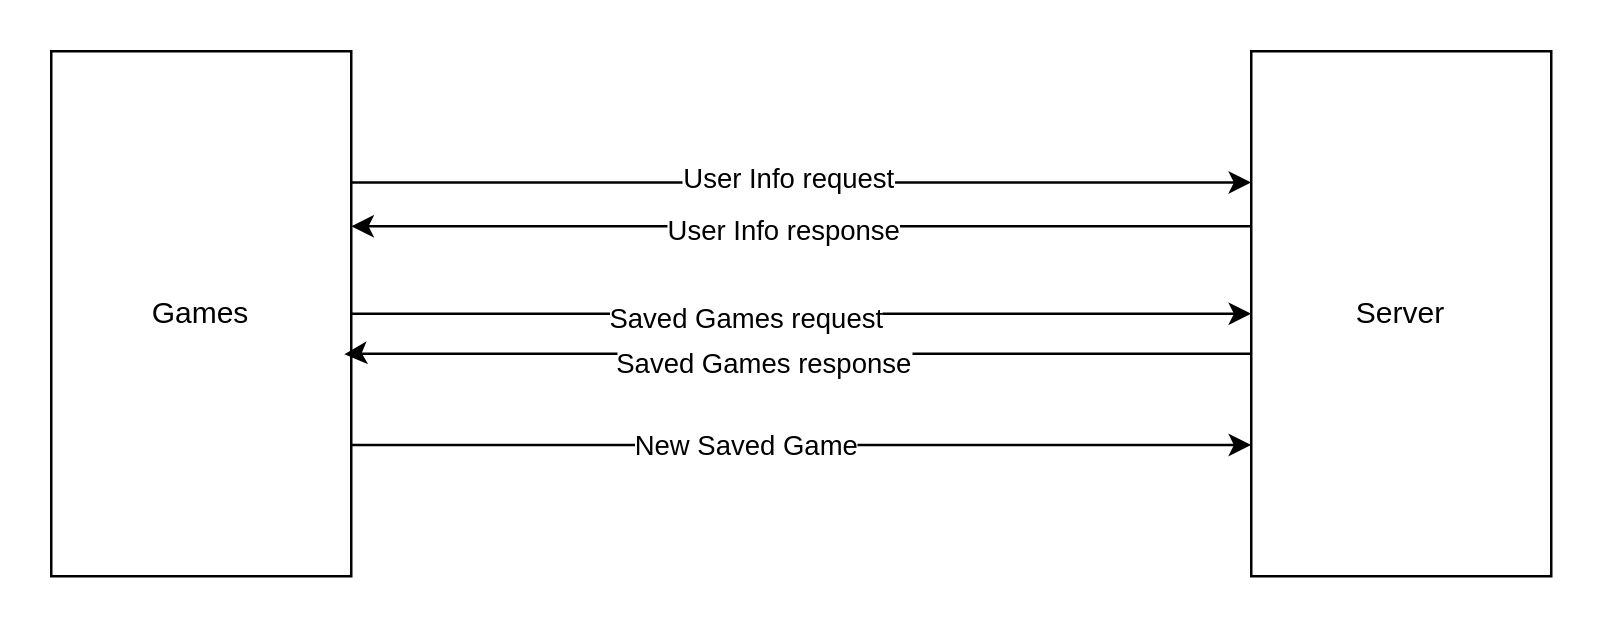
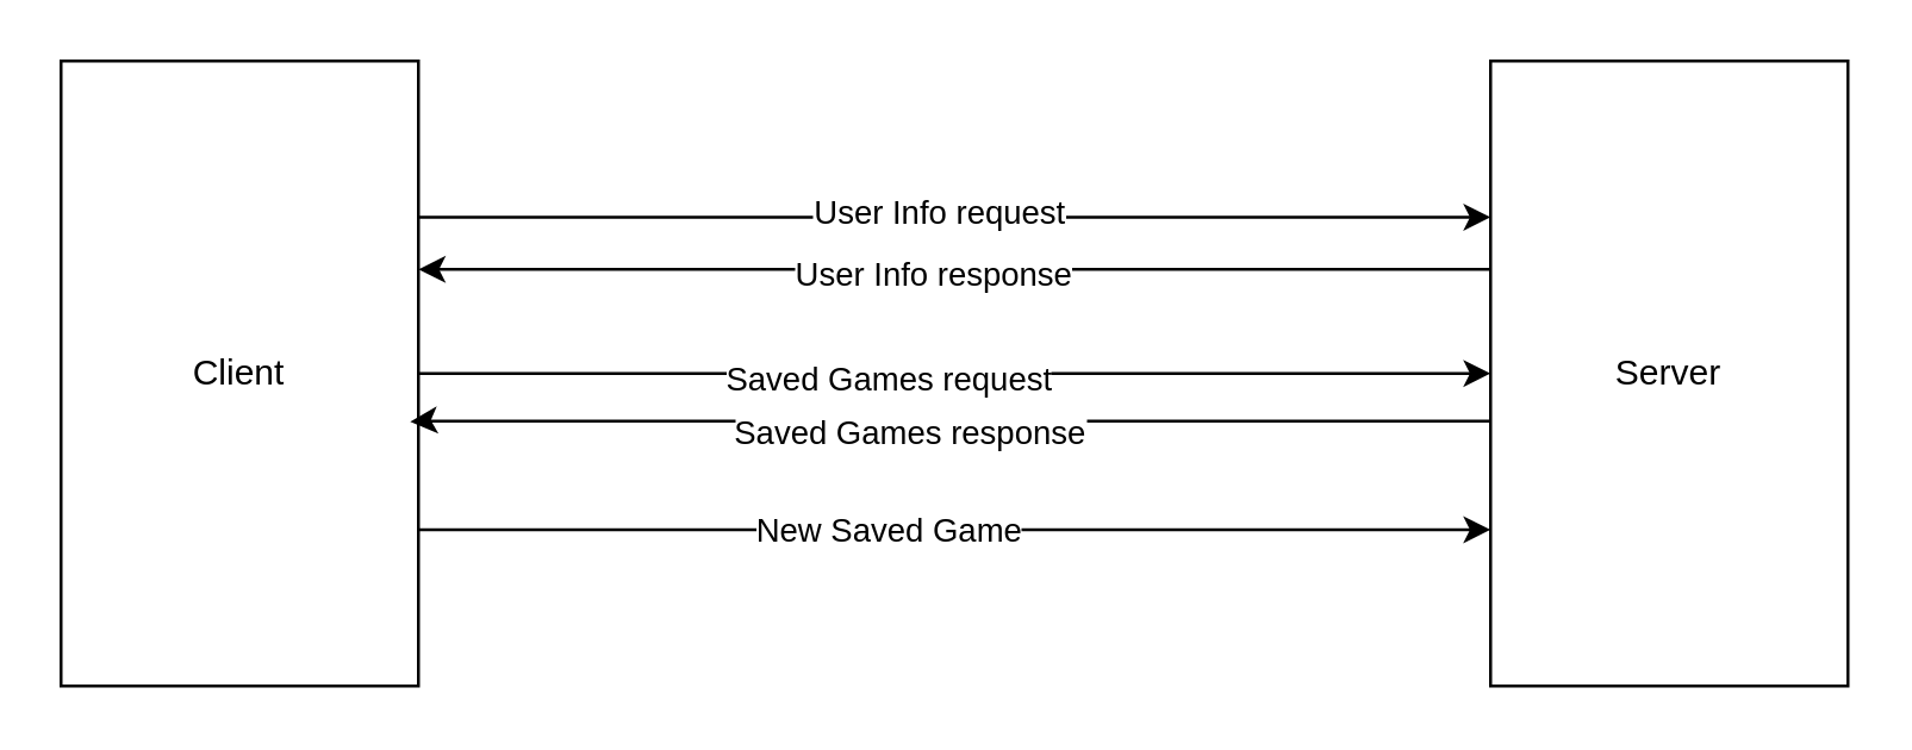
  <mxCell id="0" />
  <mxCell id="1" parent="0" />
  <mxCell id="2" style="edgeStyle=orthogonalEdgeStyle;rounded=0;orthogonalLoop=1;jettySize=auto;html=1;entryX=0;entryY=0.75;entryDx=0;entryDy=0;startArrow=none;startFill=0;endArrow=classic;endFill=1;" edge="1" parent="1" source="4" target="11"><mxGeometry relative="1" as="geometry"><Array as="points"><mxPoint x="340" y="178" /></Array></mxGeometry></mxCell>
  <mxCell id="3" value="New Saved Game" style="edgeLabel;html=1;align=center;verticalAlign=middle;resizable=0;points=[];" vertex="1" connectable="0" parent="2"><mxGeometry x="-0.126" y="1" relative="1" as="geometry"><mxPoint y="1" as="offset" /></mxGeometry></mxCell>
- <mxCell id="4" value="Games" style="rounded=0;whiteSpace=wrap;html=1;" vertex="1" parent="1"><mxGeometry x="20" y="20" width="120" height="210" as="geometry" /></mxCell>
+ <mxCell id="4" value="Client" style="rounded=0;whiteSpace=wrap;html=1;" vertex="1" parent="1"><mxGeometry x="20" y="20" width="120" height="210" as="geometry" /></mxCell>
  <mxCell id="5" style="edgeStyle=orthogonalEdgeStyle;rounded=0;orthogonalLoop=1;jettySize=auto;html=1;startArrow=none;startFill=0;endArrow=classic;endFill=1;" edge="1" parent="1" source="11"><mxGeometry relative="1" as="geometry"><mxPoint x="140" y="90" as="targetPoint" /><Array as="points"><mxPoint x="140" y="90" /></Array></mxGeometry></mxCell>
  <mxCell id="6" value="User Info response" style="edgeLabel;html=1;align=center;verticalAlign=middle;resizable=0;points=[];" vertex="1" connectable="0" parent="5"><mxGeometry x="0.126" y="1" relative="1" as="geometry"><mxPoint x="15" as="offset" /></mxGeometry></mxCell>
  <mxCell id="7" style="edgeStyle=orthogonalEdgeStyle;rounded=0;orthogonalLoop=1;jettySize=auto;html=1;entryX=1;entryY=0.5;entryDx=0;entryDy=0;startArrow=classic;startFill=1;endArrow=none;endFill=0;" edge="1" parent="1" source="11" target="4"><mxGeometry relative="1" as="geometry" /></mxCell>
  <mxCell id="8" value="Saved Games request" style="edgeLabel;html=1;align=center;verticalAlign=middle;resizable=0;points=[];" vertex="1" connectable="0" parent="7"><mxGeometry x="0.126" y="1" relative="1" as="geometry"><mxPoint as="offset" /></mxGeometry></mxCell>
  <mxCell id="9" style="edgeStyle=orthogonalEdgeStyle;rounded=0;orthogonalLoop=1;jettySize=auto;html=1;startArrow=none;startFill=0;endArrow=classic;endFill=1;entryX=0.977;entryY=0.577;entryDx=0;entryDy=0;entryPerimeter=0;" edge="1" parent="1" source="11" target="4"><mxGeometry relative="1" as="geometry"><mxPoint x="150" y="140" as="targetPoint" /><Array as="points"><mxPoint x="140" y="141" /><mxPoint x="140" y="141" /></Array></mxGeometry></mxCell>
  <mxCell id="10" value="Saved Games response" style="edgeLabel;html=1;align=center;verticalAlign=middle;resizable=0;points=[];" vertex="1" connectable="0" parent="9"><mxGeometry x="0.079" y="3" relative="1" as="geometry"><mxPoint as="offset" /></mxGeometry></mxCell>
  <mxCell id="11" value="Server" style="rounded=0;whiteSpace=wrap;html=1;" vertex="1" parent="1"><mxGeometry x="500" y="20" width="120" height="210" as="geometry" /></mxCell>
  <mxCell id="12" value="" style="endArrow=classic;html=1;rounded=0;exitX=1;exitY=0.25;exitDx=0;exitDy=0;entryX=0;entryY=0.25;entryDx=0;entryDy=0;startArrow=none;startFill=0;endFill=1;" edge="1" parent="1" source="4" target="11"><mxGeometry width="50" height="50" relative="1" as="geometry"><mxPoint x="350" y="150" as="sourcePoint" /><mxPoint x="400" y="100" as="targetPoint" /></mxGeometry></mxCell>
  <mxCell id="13" value="User Info request" style="edgeLabel;html=1;align=center;verticalAlign=middle;resizable=0;points=[];" vertex="1" connectable="0" parent="12"><mxGeometry x="-0.191" y="3" relative="1" as="geometry"><mxPoint x="28" y="1" as="offset" /></mxGeometry></mxCell>
